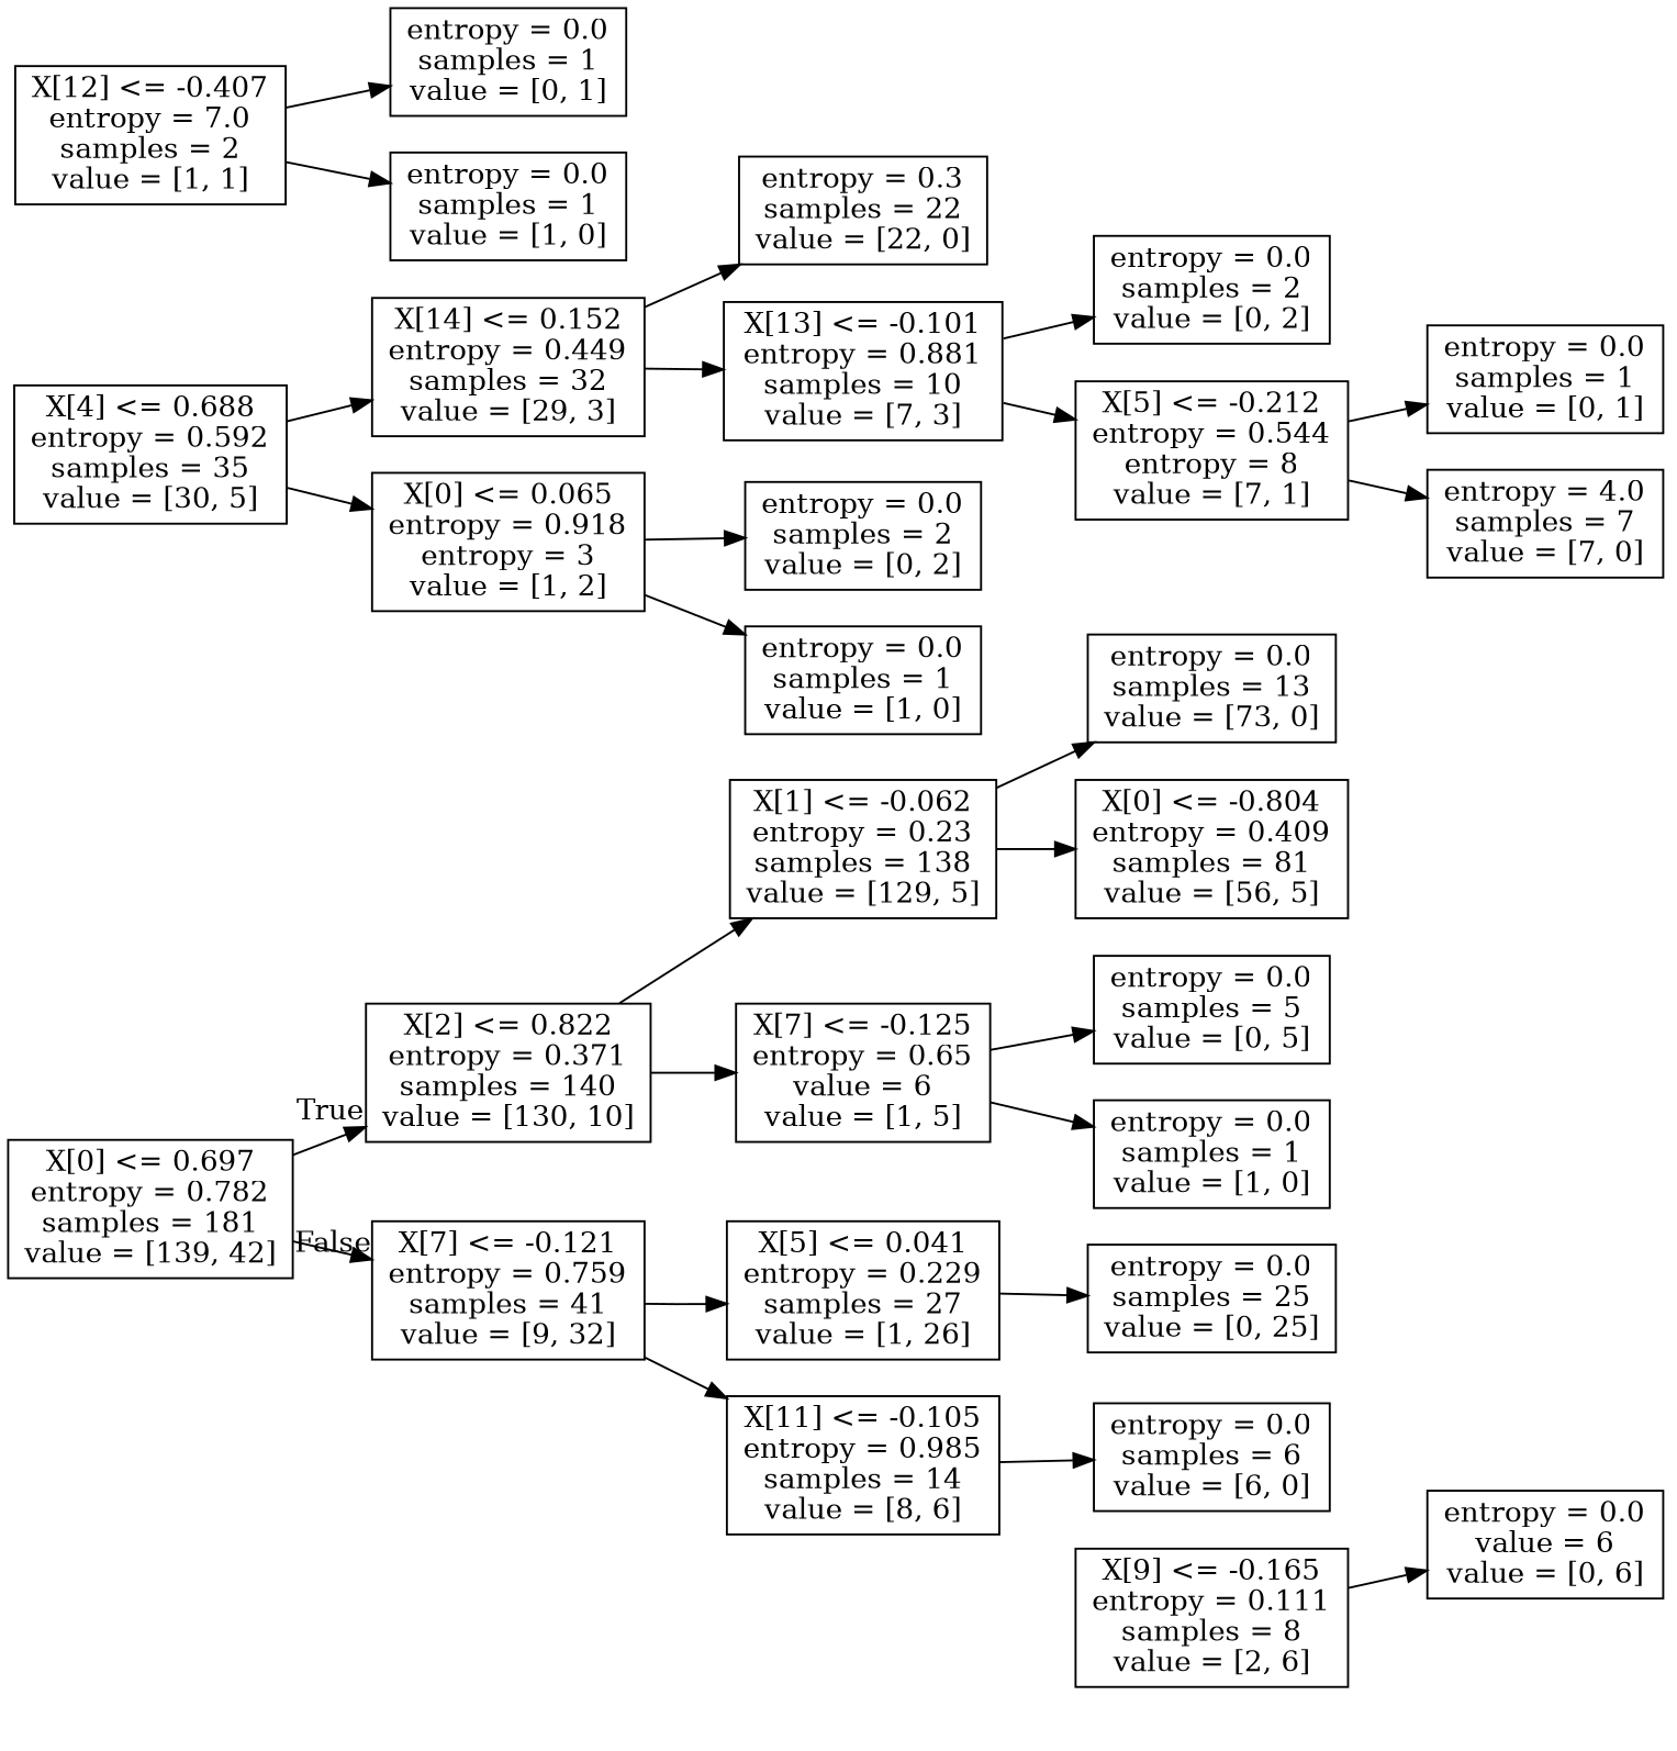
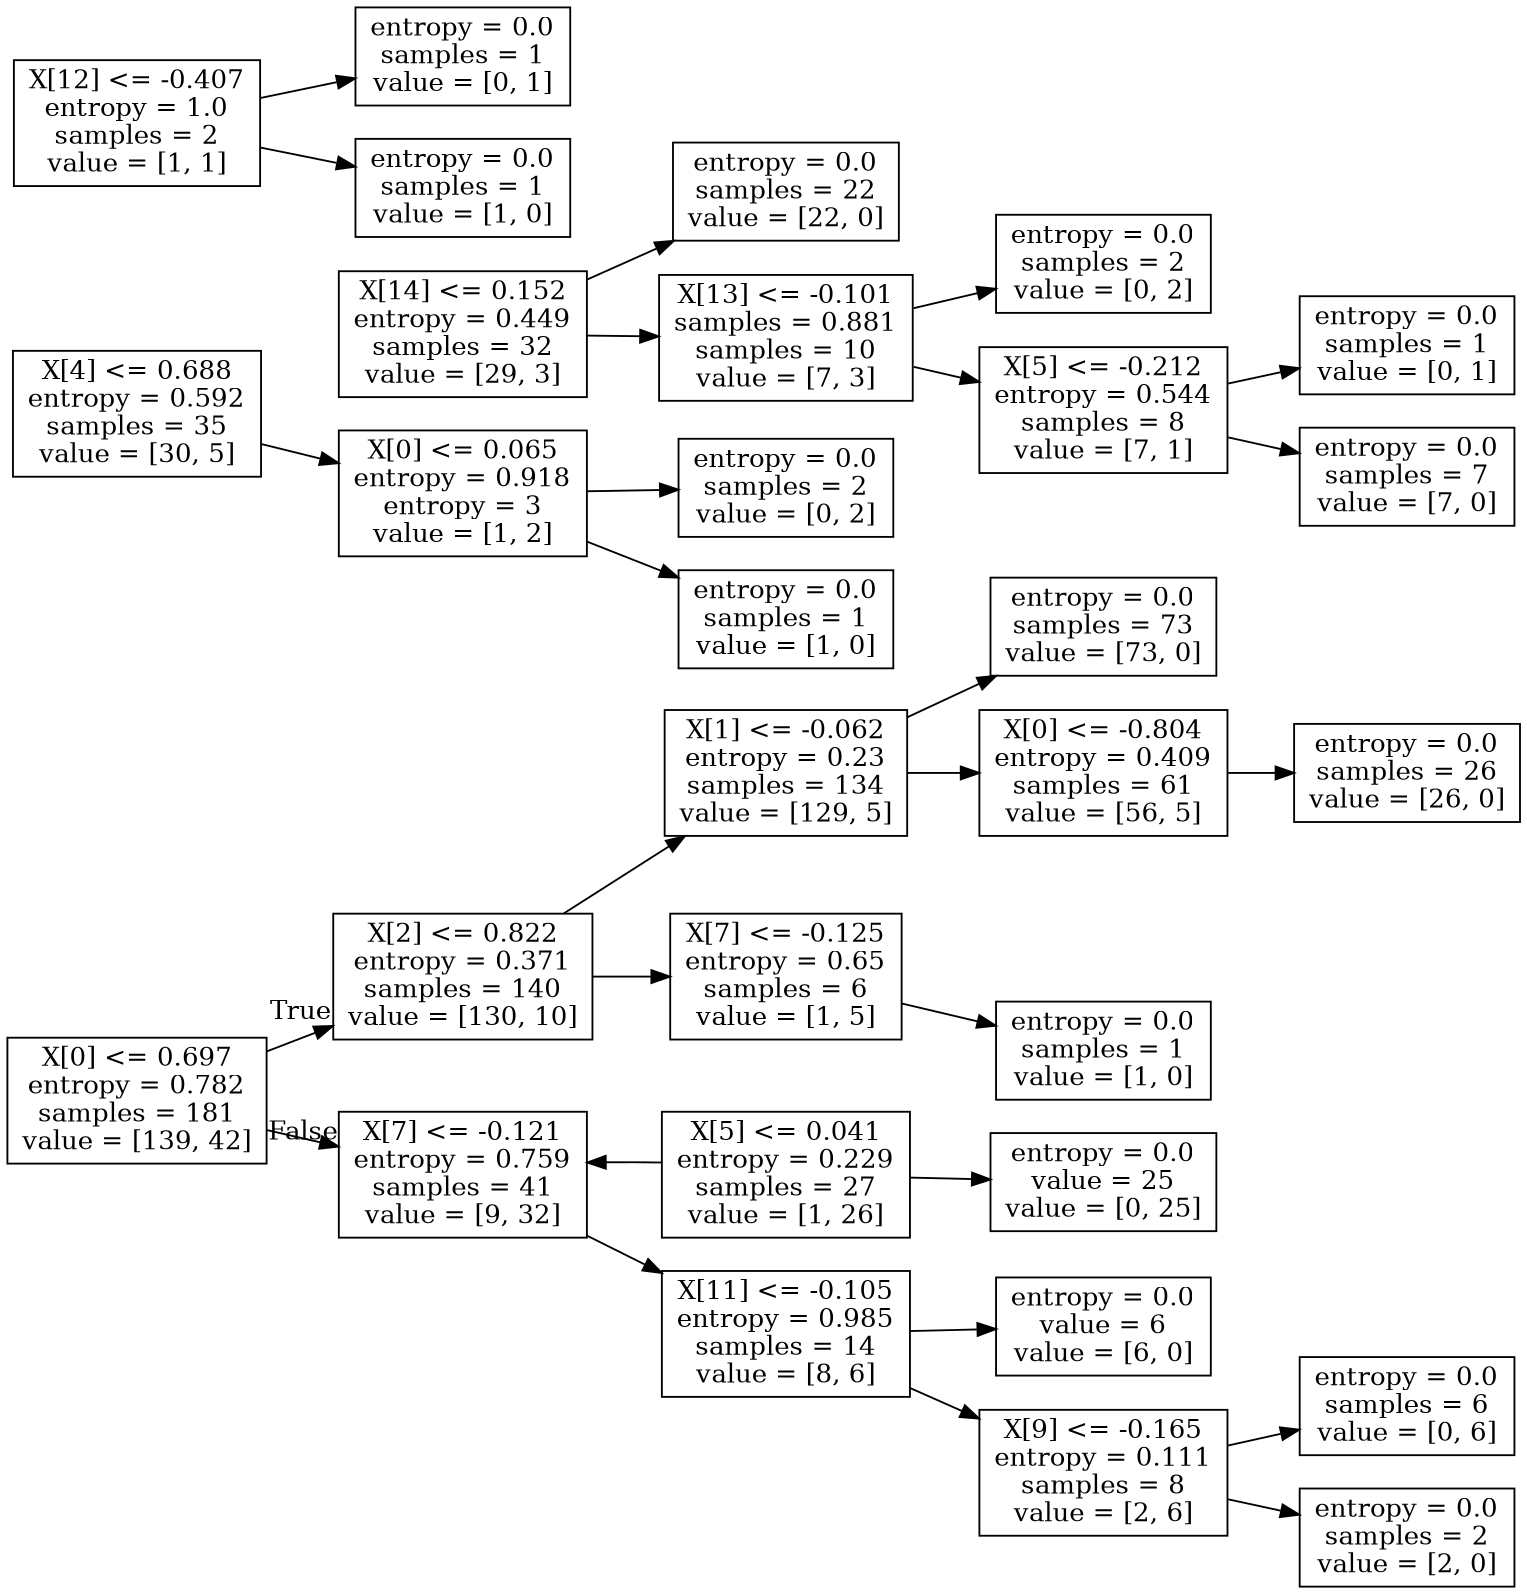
  digraph {
    rankdir=LR
    node [shape=box]
    n1 [label="X[0] <= 0.697\nentropy = 0.782\nsamples = 181\nvalue = [139, 42]"]
    n2 [label="X[2] <= 0.822\nentropy = 0.371\nsamples = 140\nvalue = [130, 10]"]
    n3 [label="X[7] <= -0.121\nentropy = 0.759\nsamples = 41\nvalue = [9, 32]"]
-   n4 [label="X[1] <= -0.062\nentropy = 0.23\nsamples = 138\nvalue = [129, 5]"]
-   n5 [label="X[7] <= -0.125\nentropy = 0.65\nvalue = 6\nvalue = [1, 5]"]
+   n4 [label="X[1] <= -0.062\nentropy = 0.23\nsamples = 134\nvalue = [129, 5]"]
+   n5 [label="X[7] <= -0.125\nentropy = 0.65\nsamples = 6\nvalue = [1, 5]"]
    n6 [label="X[5] <= 0.041\nentropy = 0.229\nsamples = 27\nvalue = [1, 26]"]
    n7 [label="X[11] <= -0.105\nentropy = 0.985\nsamples = 14\nvalue = [8, 6]"]
-   n8 [label="entropy = 0.0\nsamples = 13\nvalue = [73, 0]"]
-   n9 [label="X[0] <= -0.804\nentropy = 0.409\nsamples = 81\nvalue = [56, 5]"]
-   n10 [label="entropy = 0.0\nsamples = 5\nvalue = [0, 5]"]
+   n8 [label="entropy = 0.0\nsamples = 73\nvalue = [73, 0]"]
+   n9 [label="X[0] <= -0.804\nentropy = 0.409\nsamples = 61\nvalue = [56, 5]"]
    n11 [label="entropy = 0.0\nsamples = 1\nvalue = [1, 0]"]
+   n12 [label="entropy = 0.0\nsamples = 26\nvalue = [26, 0]"]
    n13 [label="X[4] <= 0.688\nentropy = 0.592\nsamples = 35\nvalue = [30, 5]"]
    n14 [label="X[14] <= 0.152\nentropy = 0.449\nsamples = 32\nvalue = [29, 3]"]
    n15 [label="X[0] <= 0.065\nentropy = 0.918\nentropy = 3\nvalue = [1, 2]"]
-   n16 [label="entropy = 0.3\nsamples = 22\nvalue = [22, 0]"]
-   n17 [label="X[13] <= -0.101\nentropy = 0.881\nsamples = 10\nvalue = [7, 3]"]
+   n16 [label="entropy = 0.0\nsamples = 22\nvalue = [22, 0]"]
+   n17 [label="X[13] <= -0.101\nsamples = 0.881\nsamples = 10\nvalue = [7, 3]"]
    n18 [label="entropy = 0.0\nsamples = 2\nvalue = [0, 2]"]
    n19 [label="entropy = 0.0\nsamples = 1\nvalue = [1, 0]"]
    n20 [label="entropy = 0.0\nsamples = 2\nvalue = [0, 2]"]
-   n21 [label="X[5] <= -0.212\nentropy = 0.544\nentropy = 8\nvalue = [7, 1]"]
+   n21 [label="X[5] <= -0.212\nentropy = 0.544\nsamples = 8\nvalue = [7, 1]"]
    n22 [label="entropy = 0.0\nsamples = 1\nvalue = [0, 1]"]
-   n23 [label="entropy = 4.0\nsamples = 7\nvalue = [7, 0]"]
-   n24 [label="entropy = 0.0\nsamples = 25\nvalue = [0, 25]"]
-   n25 [label="entropy = 0.0\nsamples = 6\nvalue = [6, 0]"]
+   n23 [label="entropy = 0.0\nsamples = 7\nvalue = [7, 0]"]
+   n24 [label="entropy = 0.0\nvalue = 25\nvalue = [0, 25]"]
+   n25 [label="entropy = 0.0\nvalue = 6\nvalue = [6, 0]"]
    n26 [label="X[9] <= -0.165\nentropy = 0.111\nsamples = 8\nvalue = [2, 6]"]
-   n27 [label="X[12] <= -0.407\nentropy = 7.0\nsamples = 2\nvalue = [1, 1]"]
+   n27 [label="X[12] <= -0.407\nentropy = 1.0\nsamples = 2\nvalue = [1, 1]"]
    n28 [label="entropy = 0.0\nsamples = 1\nvalue = [0, 1]"]
    n29 [label="entropy = 0.0\nsamples = 1\nvalue = [1, 0]"]
-   n30 [label="entropy = 0.0\nvalue = 6\nvalue = [0, 6]"]
+   n30 [label="entropy = 0.0\nsamples = 6\nvalue = [0, 6]"]
+   n31 [label="entropy = 0.0\nsamples = 2\nvalue = [2, 0]"]
    n1 -> n2 [headlabel=True labelangle=45 labeldistance=2.5]
    n1 -> n3 [headlabel=False labelangle=-45 labeldistance=2.5]
    n2 -> n4
    n2 -> n5
-   n3 -> n6
+   n6 -> n3
    n3 -> n7
    n4 -> n8
    n4 -> n9
-   n5 -> n10
    n5 -> n11
    n6 -> n24
    n7 -> n25
-   n13 -> n14
+   n7 -> n26
+   n9 -> n12
    n13 -> n15
    n14 -> n16
    n14 -> n17
    n15 -> n18
    n15 -> n19
    n17 -> n20
    n17 -> n21
    n21 -> n22
    n21 -> n23
    n26 -> n30
+   n26 -> n31
    n27 -> n28
    n27 -> n29
  }
